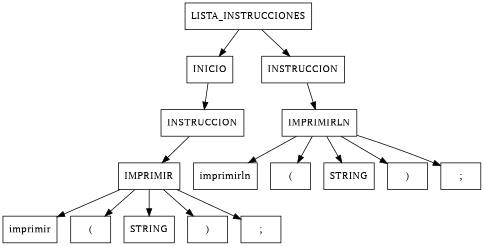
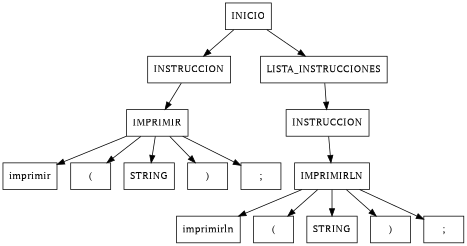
  digraph {
    fontname="PT Serif"
    node [fillcolor=white fontcolor=black fontname="PT Serif" shape=box style=filled]
    edge [fontname="PT Serif"]
    n1 [label=INICIO]
    n2 [label=INSTRUCCION]
    n3 [label=LISTA_INSTRUCCIONES]
    n4 [label=IMPRIMIR]
    n5 [label=imprimir]
    n6 [label="("]
    n7 [label=STRING]
    n8 [label=")"]
    n9 [label=";"]
    n10 [label=INSTRUCCION]
    n11 [label=IMPRIMIRLN]
    n12 [label=imprimirln]
    n13 [label="("]
    n14 [label=STRING]
    n15 [label=")"]
    n16 [label=";"]
    n1 -> n2
-   n3 -> n1
+   n1 -> n3
    n2 -> n4
    n3 -> n10
    n4 -> n5
    n4 -> n6
    n4 -> n7
    n4 -> n8
    n4 -> n9
    n10 -> n11
    n11 -> n12
    n11 -> n13
    n11 -> n14
    n11 -> n15
    n11 -> n16
  }
